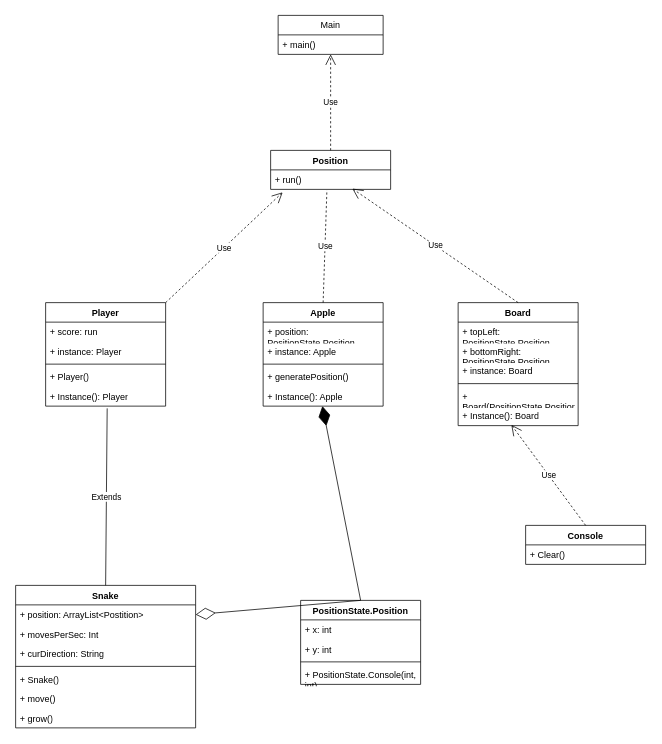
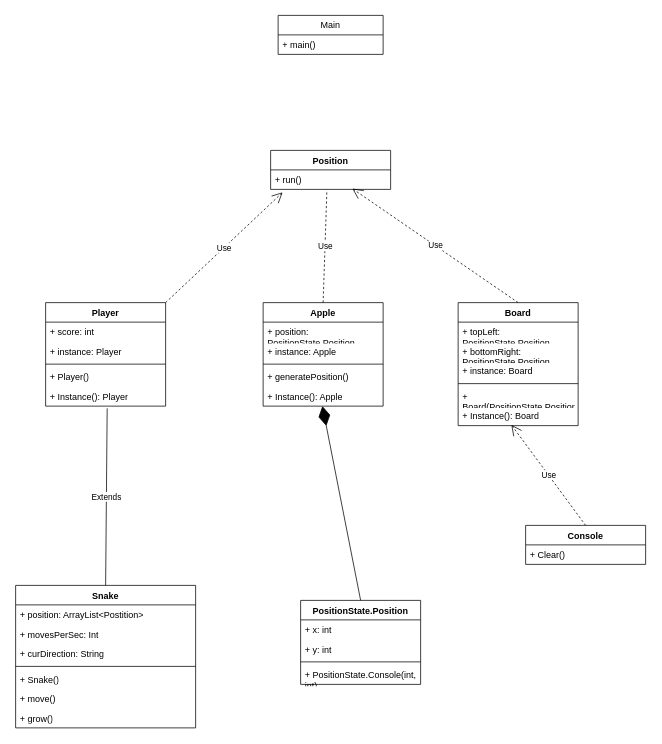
  <mxCell id="0" />
  <mxCell id="1" parent="0" />
  <mxCell id="2" value="Snake" style="swimlane;fontStyle=1;align=center;verticalAlign=top;childLayout=stackLayout;horizontal=1;startSize=26;horizontalStack=0;resizeParent=1;resizeParentMax=0;resizeLast=0;collapsible=1;marginBottom=0;whiteSpace=wrap;html=1;" parent="1" vertex="1"><mxGeometry x="20" y="780" width="240" height="190" as="geometry" /></mxCell>
  <mxCell id="3" value="+ position: ArrayList&amp;lt;Postition&amp;gt;" style="text;strokeColor=none;fillColor=none;align=left;verticalAlign=top;spacingLeft=4;spacingRight=4;overflow=hidden;rotatable=0;points=[[0,0.5],[1,0.5]];portConstraint=eastwest;whiteSpace=wrap;html=1;" parent="2" vertex="1"><mxGeometry y="26" width="240" height="26" as="geometry" /></mxCell>
  <mxCell id="4" value="+ movesPerSec: Int" style="text;strokeColor=none;fillColor=none;align=left;verticalAlign=top;spacingLeft=4;spacingRight=4;overflow=hidden;rotatable=0;points=[[0,0.5],[1,0.5]];portConstraint=eastwest;whiteSpace=wrap;html=1;" parent="2" vertex="1"><mxGeometry y="52" width="240" height="26" as="geometry" /></mxCell>
  <mxCell id="5" value="+ curDirection: String" style="text;strokeColor=none;fillColor=none;align=left;verticalAlign=top;spacingLeft=4;spacingRight=4;overflow=hidden;rotatable=0;points=[[0,0.5],[1,0.5]];portConstraint=eastwest;whiteSpace=wrap;html=1;" parent="2" vertex="1"><mxGeometry y="78" width="240" height="26" as="geometry" /></mxCell>
  <mxCell id="6" value="" style="line;strokeWidth=1;fillColor=none;align=left;verticalAlign=middle;spacingTop=-1;spacingLeft=3;spacingRight=3;rotatable=0;labelPosition=right;points=[];portConstraint=eastwest;strokeColor=inherit;" parent="2" vertex="1"><mxGeometry y="104" width="240" height="8" as="geometry" /></mxCell>
  <mxCell id="7" value="+ Snake()" style="text;strokeColor=none;fillColor=none;align=left;verticalAlign=top;spacingLeft=4;spacingRight=4;overflow=hidden;rotatable=0;points=[[0,0.5],[1,0.5]];portConstraint=eastwest;whiteSpace=wrap;html=1;" parent="2" vertex="1"><mxGeometry y="112" width="240" height="26" as="geometry" /></mxCell>
  <mxCell id="8" value="+ move()" style="text;strokeColor=none;fillColor=none;align=left;verticalAlign=top;spacingLeft=4;spacingRight=4;overflow=hidden;rotatable=0;points=[[0,0.5],[1,0.5]];portConstraint=eastwest;whiteSpace=wrap;html=1;" vertex="1" parent="2"><mxGeometry y="138" width="240" height="26" as="geometry" /></mxCell>
  <mxCell id="9" value="+ grow()" style="text;strokeColor=none;fillColor=none;align=left;verticalAlign=top;spacingLeft=4;spacingRight=4;overflow=hidden;rotatable=0;points=[[0,0.5],[1,0.5]];portConstraint=eastwest;whiteSpace=wrap;html=1;" vertex="1" parent="2"><mxGeometry y="164" width="240" height="26" as="geometry" /></mxCell>
  <mxCell id="10" value="Apple" style="swimlane;fontStyle=1;align=center;verticalAlign=top;childLayout=stackLayout;horizontal=1;startSize=26;horizontalStack=0;resizeParent=1;resizeParentMax=0;resizeLast=0;collapsible=1;marginBottom=0;whiteSpace=wrap;html=1;" parent="1" vertex="1"><mxGeometry x="350" y="403" width="160" height="138" as="geometry" /></mxCell>
  <mxCell id="11" value="+ position: PositionState.Position" style="text;strokeColor=none;fillColor=none;align=left;verticalAlign=top;spacingLeft=4;spacingRight=4;overflow=hidden;rotatable=0;points=[[0,0.5],[1,0.5]];portConstraint=eastwest;whiteSpace=wrap;html=1;" parent="10" vertex="1"><mxGeometry y="26" width="160" height="26" as="geometry" /></mxCell>
  <mxCell id="12" value="+ instance: Apple" style="text;strokeColor=none;fillColor=none;align=left;verticalAlign=top;spacingLeft=4;spacingRight=4;overflow=hidden;rotatable=0;points=[[0,0.5],[1,0.5]];portConstraint=eastwest;whiteSpace=wrap;html=1;" parent="10" vertex="1"><mxGeometry y="52" width="160" height="26" as="geometry" /></mxCell>
  <mxCell id="13" value="" style="line;strokeWidth=1;fillColor=none;align=left;verticalAlign=middle;spacingTop=-1;spacingLeft=3;spacingRight=3;rotatable=0;labelPosition=right;points=[];portConstraint=eastwest;strokeColor=inherit;" parent="10" vertex="1"><mxGeometry y="78" width="160" height="8" as="geometry" /></mxCell>
  <mxCell id="14" value="+ generatePosition()" style="text;strokeColor=none;fillColor=none;align=left;verticalAlign=top;spacingLeft=4;spacingRight=4;overflow=hidden;rotatable=0;points=[[0,0.5],[1,0.5]];portConstraint=eastwest;whiteSpace=wrap;html=1;" parent="10" vertex="1"><mxGeometry y="86" width="160" height="26" as="geometry" /></mxCell>
  <mxCell id="15" value="+ Instance(): Apple" style="text;strokeColor=none;fillColor=none;align=left;verticalAlign=top;spacingLeft=4;spacingRight=4;overflow=hidden;rotatable=0;points=[[0,0.5],[1,0.5]];portConstraint=eastwest;whiteSpace=wrap;html=1;" parent="10" vertex="1"><mxGeometry y="112" width="160" height="26" as="geometry" /></mxCell>
  <mxCell id="16" value="PositionState.Position" style="swimlane;fontStyle=1;align=center;verticalAlign=top;childLayout=stackLayout;horizontal=1;startSize=26;horizontalStack=0;resizeParent=1;resizeParentMax=0;resizeLast=0;collapsible=1;marginBottom=0;whiteSpace=wrap;html=1;" parent="1" vertex="1"><mxGeometry x="400" y="800" width="160" height="112" as="geometry" /></mxCell>
  <mxCell id="17" value="+ x: int" style="text;strokeColor=none;fillColor=none;align=left;verticalAlign=top;spacingLeft=4;spacingRight=4;overflow=hidden;rotatable=0;points=[[0,0.5],[1,0.5]];portConstraint=eastwest;whiteSpace=wrap;html=1;" parent="16" vertex="1"><mxGeometry y="26" width="160" height="26" as="geometry" /></mxCell>
  <mxCell id="18" value="+ y: int" style="text;strokeColor=none;fillColor=none;align=left;verticalAlign=top;spacingLeft=4;spacingRight=4;overflow=hidden;rotatable=0;points=[[0,0.5],[1,0.5]];portConstraint=eastwest;whiteSpace=wrap;html=1;" parent="16" vertex="1"><mxGeometry y="52" width="160" height="26" as="geometry" /></mxCell>
  <mxCell id="19" value="" style="line;strokeWidth=1;fillColor=none;align=left;verticalAlign=middle;spacingTop=-1;spacingLeft=3;spacingRight=3;rotatable=0;labelPosition=right;points=[];portConstraint=eastwest;strokeColor=inherit;" parent="16" vertex="1"><mxGeometry y="78" width="160" height="8" as="geometry" /></mxCell>
  <mxCell id="20" value="+ PositionState.Console(int, int)" style="text;strokeColor=none;fillColor=none;align=left;verticalAlign=top;spacingLeft=4;spacingRight=4;overflow=hidden;rotatable=0;points=[[0,0.5],[1,0.5]];portConstraint=eastwest;whiteSpace=wrap;html=1;" parent="16" vertex="1"><mxGeometry y="86" width="160" height="26" as="geometry" /></mxCell>
  <mxCell id="21" value="Console" style="swimlane;fontStyle=1;align=center;verticalAlign=top;childLayout=stackLayout;horizontal=1;startSize=26;horizontalStack=0;resizeParent=1;resizeParentMax=0;resizeLast=0;collapsible=1;marginBottom=0;whiteSpace=wrap;html=1;" parent="1" vertex="1"><mxGeometry x="700" y="700" width="160" height="52" as="geometry" /></mxCell>
  <mxCell id="22" value="+ Clear()" style="text;strokeColor=none;fillColor=none;align=left;verticalAlign=top;spacingLeft=4;spacingRight=4;overflow=hidden;rotatable=0;points=[[0,0.5],[1,0.5]];portConstraint=eastwest;whiteSpace=wrap;html=1;" parent="21" vertex="1"><mxGeometry y="26" width="160" height="26" as="geometry" /></mxCell>
  <mxCell id="23" value="Position" style="swimlane;fontStyle=1;align=center;verticalAlign=top;childLayout=stackLayout;horizontal=1;startSize=26;horizontalStack=0;resizeParent=1;resizeParentMax=0;resizeLast=0;collapsible=1;marginBottom=0;whiteSpace=wrap;html=1;" parent="1" vertex="1"><mxGeometry x="360" y="200" width="160" height="52" as="geometry" /></mxCell>
  <mxCell id="24" value="+ run()" style="text;strokeColor=none;fillColor=none;align=left;verticalAlign=top;spacingLeft=4;spacingRight=4;overflow=hidden;rotatable=0;points=[[0,0.5],[1,0.5]];portConstraint=eastwest;whiteSpace=wrap;html=1;" parent="23" vertex="1"><mxGeometry y="26" width="160" height="26" as="geometry" /></mxCell>
  <mxCell id="25" value="Player" style="swimlane;fontStyle=1;align=center;verticalAlign=top;childLayout=stackLayout;horizontal=1;startSize=26;horizontalStack=0;resizeParent=1;resizeParentMax=0;resizeLast=0;collapsible=1;marginBottom=0;whiteSpace=wrap;html=1;" parent="1" vertex="1"><mxGeometry x="60" y="403" width="160" height="138" as="geometry" /></mxCell>
- <mxCell id="26" value="+ score: run" style="text;strokeColor=none;fillColor=none;align=left;verticalAlign=top;spacingLeft=4;spacingRight=4;overflow=hidden;rotatable=0;points=[[0,0.5],[1,0.5]];portConstraint=eastwest;whiteSpace=wrap;html=1;" parent="25" vertex="1"><mxGeometry y="26" width="160" height="26" as="geometry" /></mxCell>
+ <mxCell id="26" value="+ score: int" style="text;strokeColor=none;fillColor=none;align=left;verticalAlign=top;spacingLeft=4;spacingRight=4;overflow=hidden;rotatable=0;points=[[0,0.5],[1,0.5]];portConstraint=eastwest;whiteSpace=wrap;html=1;" parent="25" vertex="1"><mxGeometry y="26" width="160" height="26" as="geometry" /></mxCell>
  <mxCell id="27" value="+ instance: Player" style="text;strokeColor=none;fillColor=none;align=left;verticalAlign=top;spacingLeft=4;spacingRight=4;overflow=hidden;rotatable=0;points=[[0,0.5],[1,0.5]];portConstraint=eastwest;whiteSpace=wrap;html=1;" parent="25" vertex="1"><mxGeometry y="52" width="160" height="26" as="geometry" /></mxCell>
  <mxCell id="28" value="" style="line;strokeWidth=1;fillColor=none;align=left;verticalAlign=middle;spacingTop=-1;spacingLeft=3;spacingRight=3;rotatable=0;labelPosition=right;points=[];portConstraint=eastwest;strokeColor=inherit;" parent="25" vertex="1"><mxGeometry y="78" width="160" height="8" as="geometry" /></mxCell>
  <mxCell id="29" value="+ Player()" style="text;strokeColor=none;fillColor=none;align=left;verticalAlign=top;spacingLeft=4;spacingRight=4;overflow=hidden;rotatable=0;points=[[0,0.5],[1,0.5]];portConstraint=eastwest;whiteSpace=wrap;html=1;" parent="25" vertex="1"><mxGeometry y="86" width="160" height="26" as="geometry" /></mxCell>
  <mxCell id="30" value="+ Instance(): Player" style="text;strokeColor=none;fillColor=none;align=left;verticalAlign=top;spacingLeft=4;spacingRight=4;overflow=hidden;rotatable=0;points=[[0,0.5],[1,0.5]];portConstraint=eastwest;whiteSpace=wrap;html=1;" parent="25" vertex="1"><mxGeometry y="112" width="160" height="26" as="geometry" /></mxCell>
  <mxCell id="31" value="Board" style="swimlane;fontStyle=1;align=center;verticalAlign=top;childLayout=stackLayout;horizontal=1;startSize=26;horizontalStack=0;resizeParent=1;resizeParentMax=0;resizeLast=0;collapsible=1;marginBottom=0;whiteSpace=wrap;html=1;" parent="1" vertex="1"><mxGeometry x="610" y="403" width="160" height="164" as="geometry" /></mxCell>
  <mxCell id="32" value="+ topLeft: PositionState.Position" style="text;strokeColor=none;fillColor=none;align=left;verticalAlign=top;spacingLeft=4;spacingRight=4;overflow=hidden;rotatable=0;points=[[0,0.5],[1,0.5]];portConstraint=eastwest;whiteSpace=wrap;html=1;" parent="31" vertex="1"><mxGeometry y="26" width="160" height="26" as="geometry" /></mxCell>
  <mxCell id="33" value="+ bottomRight: PositionState.Position" style="text;strokeColor=none;fillColor=none;align=left;verticalAlign=top;spacingLeft=4;spacingRight=4;overflow=hidden;rotatable=0;points=[[0,0.5],[1,0.5]];portConstraint=eastwest;whiteSpace=wrap;html=1;" parent="31" vertex="1"><mxGeometry y="52" width="160" height="26" as="geometry" /></mxCell>
  <mxCell id="34" value="+ instance: Board" style="text;strokeColor=none;fillColor=none;align=left;verticalAlign=top;spacingLeft=4;spacingRight=4;overflow=hidden;rotatable=0;points=[[0,0.5],[1,0.5]];portConstraint=eastwest;whiteSpace=wrap;html=1;" parent="31" vertex="1"><mxGeometry y="78" width="160" height="26" as="geometry" /></mxCell>
  <mxCell id="35" value="" style="line;strokeWidth=1;fillColor=none;align=left;verticalAlign=middle;spacingTop=-1;spacingLeft=3;spacingRight=3;rotatable=0;labelPosition=right;points=[];portConstraint=eastwest;strokeColor=inherit;" parent="31" vertex="1"><mxGeometry y="104" width="160" height="8" as="geometry" /></mxCell>
  <mxCell id="36" value="+ Board(PositionState.Position, PositionState.Position)" style="text;strokeColor=none;fillColor=none;align=left;verticalAlign=top;spacingLeft=4;spacingRight=4;overflow=hidden;rotatable=0;points=[[0,0.5],[1,0.5]];portConstraint=eastwest;whiteSpace=wrap;html=1;" parent="31" vertex="1"><mxGeometry y="112" width="160" height="26" as="geometry" /></mxCell>
  <mxCell id="37" value="+ Instance(): Board" style="text;strokeColor=none;fillColor=none;align=left;verticalAlign=top;spacingLeft=4;spacingRight=4;overflow=hidden;rotatable=0;points=[[0,0.5],[1,0.5]];portConstraint=eastwest;whiteSpace=wrap;html=1;" parent="31" vertex="1"><mxGeometry y="138" width="160" height="26" as="geometry" /></mxCell>
  <mxCell id="38" value="Extends" style="endArrow=none;endSize=16;endFill=0;html=1;rounded=0;exitX=0.513;exitY=1.115;exitDx=0;exitDy=0;exitPerimeter=0;entryX=0.5;entryY=0;entryDx=0;entryDy=0;" edge="1" parent="1" source="30" target="2"><mxGeometry width="160" relative="1" as="geometry"><mxPoint x="400" y="780" as="sourcePoint" /><mxPoint x="100" y="860" as="targetPoint" /></mxGeometry></mxCell>
  <mxCell id="39" value="Use" style="endArrow=open;endSize=12;dashed=1;html=1;rounded=0;entryX=0.444;entryY=0.962;entryDx=0;entryDy=0;entryPerimeter=0;exitX=0.5;exitY=0;exitDx=0;exitDy=0;" edge="1" parent="1" source="21" target="37"><mxGeometry width="160" relative="1" as="geometry"><mxPoint x="400" y="780" as="sourcePoint" /><mxPoint x="560" y="780" as="targetPoint" /></mxGeometry></mxCell>
  <mxCell id="40" value="Main" style="swimlane;fontStyle=0;childLayout=stackLayout;horizontal=1;startSize=26;fillColor=none;horizontalStack=0;resizeParent=1;resizeParentMax=0;resizeLast=0;collapsible=1;marginBottom=0;whiteSpace=wrap;html=1;" vertex="1" parent="1"><mxGeometry x="370" y="20" width="140" height="52" as="geometry" /></mxCell>
  <mxCell id="41" value="+ main()" style="text;strokeColor=none;fillColor=none;align=left;verticalAlign=top;spacingLeft=4;spacingRight=4;overflow=hidden;rotatable=0;points=[[0,0.5],[1,0.5]];portConstraint=eastwest;whiteSpace=wrap;html=1;" vertex="1" parent="40"><mxGeometry y="26" width="140" height="26" as="geometry" /></mxCell>
- <mxCell id="42" value="Use" style="endArrow=open;endSize=12;dashed=1;html=1;rounded=0;exitX=0.5;exitY=0;exitDx=0;exitDy=0;" edge="1" parent="1" source="23" target="41"><mxGeometry width="160" relative="1" as="geometry"><mxPoint x="420" y="197" as="sourcePoint" /><mxPoint x="421" y="110" as="targetPoint" /></mxGeometry></mxCell>
- <mxCell id="43" value="" style="endArrow=diamondThin;endFill=0;endSize=24;html=1;rounded=0;exitX=0.5;exitY=0;exitDx=0;exitDy=0;entryX=1;entryY=0.5;entryDx=0;entryDy=0;" edge="1" parent="1" source="16" target="3"><mxGeometry width="160" relative="1" as="geometry"><mxPoint x="400" y="480" as="sourcePoint" /><mxPoint x="560" y="480" as="targetPoint" /></mxGeometry></mxCell>
  <mxCell id="44" value="" style="endArrow=diamondThin;endFill=1;endSize=24;html=1;rounded=0;entryX=0.494;entryY=1;entryDx=0;entryDy=0;exitX=0.5;exitY=0;exitDx=0;exitDy=0;entryPerimeter=0;" edge="1" parent="1" source="16" target="15"><mxGeometry width="160" relative="1" as="geometry"><mxPoint x="400" y="830" as="sourcePoint" /><mxPoint x="250" y="755" as="targetPoint" /></mxGeometry></mxCell>
  <mxCell id="45" value="Use" style="endArrow=open;endSize=12;dashed=1;html=1;rounded=0;entryX=0.681;entryY=0.962;entryDx=0;entryDy=0;entryPerimeter=0;exitX=0.5;exitY=0;exitDx=0;exitDy=0;" edge="1" parent="1" source="31" target="24"><mxGeometry width="160" relative="1" as="geometry"><mxPoint x="750" y="710" as="sourcePoint" /><mxPoint x="651" y="563" as="targetPoint" /></mxGeometry></mxCell>
  <mxCell id="46" value="Use" style="endArrow=none;endSize=12;dashed=1;html=1;rounded=0;entryX=0.469;entryY=1.038;entryDx=0;entryDy=0;entryPerimeter=0;exitX=0.5;exitY=0;exitDx=0;exitDy=0;" edge="1" parent="1" source="10" target="24"><mxGeometry width="160" relative="1" as="geometry"><mxPoint x="760" y="720" as="sourcePoint" /><mxPoint x="661" y="573" as="targetPoint" /></mxGeometry></mxCell>
  <mxCell id="47" value="Use" style="endArrow=open;endSize=12;dashed=1;html=1;rounded=0;entryX=0.1;entryY=1.154;entryDx=0;entryDy=0;entryPerimeter=0;exitX=1;exitY=0;exitDx=0;exitDy=0;" edge="1" parent="1" source="25" target="24"><mxGeometry x="0.003" width="160" relative="1" as="geometry"><mxPoint x="770" y="730" as="sourcePoint" /><mxPoint x="671" y="583" as="targetPoint" /><mxPoint as="offset" /></mxGeometry></mxCell>
